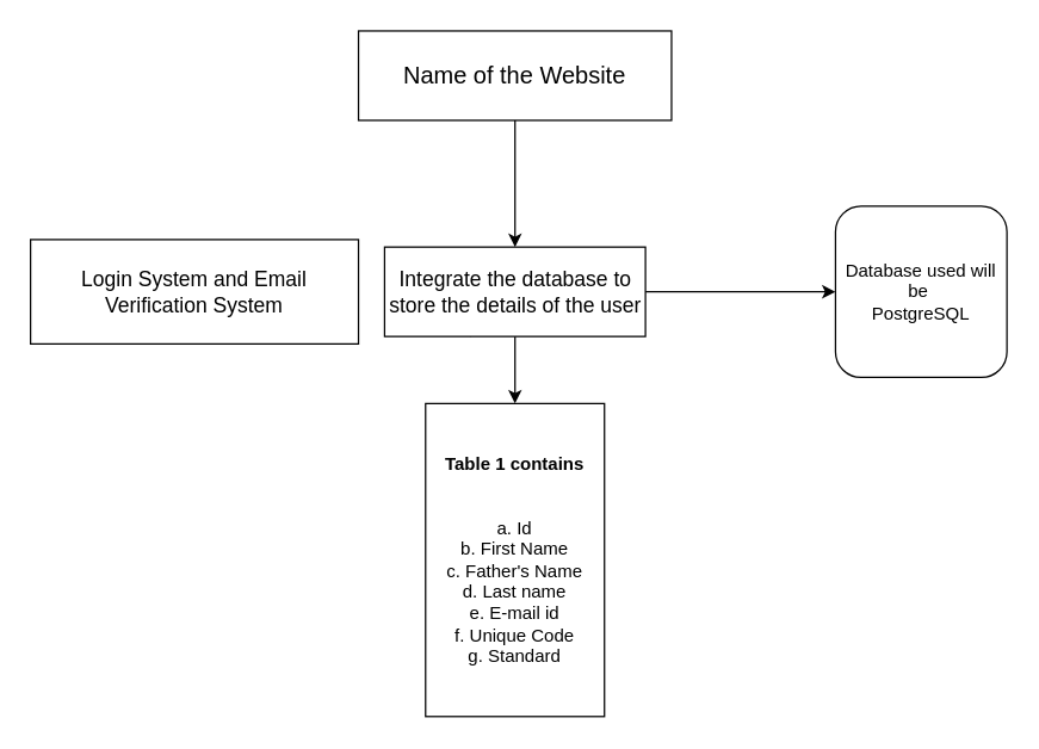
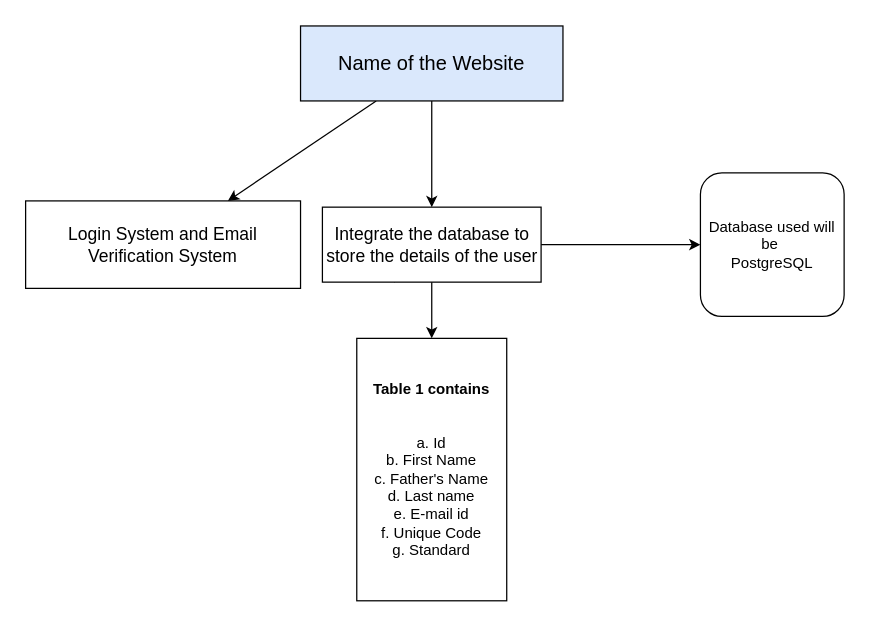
  <mxCell id="0" />
  <mxCell id="1" parent="0" />
+ <mxCell id="2" style="edgeStyle=none;html=1;fontSize=14;" parent="1" source="4" target="5" edge="1"><mxGeometry relative="1" as="geometry"><mxPoint x="50" y="200" as="targetPoint" /></mxGeometry></mxCell>
  <mxCell id="3" style="edgeStyle=none;html=1;fontSize=14;" parent="1" source="4" target="10" edge="1"><mxGeometry relative="1" as="geometry"><mxPoint x="345" y="160" as="targetPoint" /></mxGeometry></mxCell>
- <mxCell id="4" value="&lt;font size=&quot;3&quot;&gt;Name of the Website&lt;/font&gt;" style="rounded=0;whiteSpace=wrap;html=1;" parent="1" vertex="1"><mxGeometry x="240" y="20" width="210" height="60" as="geometry" /></mxCell>
+ <mxCell id="4" value="&lt;font size=&quot;3&quot;&gt;Name of the Website&lt;/font&gt;" style="rounded=0;whiteSpace=wrap;html=1;fillColor=#dae8fc;" parent="1" vertex="1"><mxGeometry x="240" y="20" width="210" height="60" as="geometry" /></mxCell>
  <mxCell id="5" value="Login System and Email Verification System" style="rounded=0;whiteSpace=wrap;html=1;fontSize=14;" parent="1" vertex="1"><mxGeometry x="20" y="160" width="220" height="70" as="geometry" /></mxCell>
  <mxCell id="6" style="edgeStyle=none;html=1;fontSize=14;" parent="1" source="10" edge="1"><mxGeometry relative="1" as="geometry"><mxPoint x="345" y="210" as="targetPoint" /></mxGeometry></mxCell>
  <mxCell id="7" style="edgeStyle=none;html=1;fontSize=14;" parent="1" source="10" edge="1"><mxGeometry relative="1" as="geometry"><mxPoint x="330" y="210" as="targetPoint" /></mxGeometry></mxCell>
  <mxCell id="8" style="edgeStyle=none;html=1;" parent="1" source="10" target="11" edge="1"><mxGeometry relative="1" as="geometry"><mxPoint x="300" y="290" as="targetPoint" /></mxGeometry></mxCell>
  <mxCell id="9" style="edgeStyle=none;html=1;" parent="1" source="10" target="12" edge="1"><mxGeometry relative="1" as="geometry"><mxPoint x="530" y="195" as="targetPoint" /></mxGeometry></mxCell>
  <mxCell id="10" value="Integrate the database to store the details of the user" style="rounded=0;whiteSpace=wrap;html=1;fontSize=14;" parent="1" vertex="1"><mxGeometry x="257.5" y="165" width="175" height="60" as="geometry" /></mxCell>
  <mxCell id="11" value="&lt;b&gt;Table 1 contains&lt;/b&gt;&lt;br&gt;&lt;br&gt;&lt;br&gt;a. Id&lt;br&gt;b. First Name&lt;br&gt;c. Father's Name&lt;br&gt;d. Last name&lt;br&gt;e. E-mail id&lt;br&gt;f. Unique Code&lt;br&gt;g. Standard" style="rounded=0;whiteSpace=wrap;html=1;" parent="1" vertex="1"><mxGeometry x="285" y="270" width="120" height="210" as="geometry" /></mxCell>
  <mxCell id="12" value="Database used will be&amp;nbsp;&lt;br&gt;PostgreSQL" style="whiteSpace=wrap;html=1;aspect=fixed;rounded=1;" parent="1" vertex="1"><mxGeometry x="560" y="137.5" width="115" height="115" as="geometry" /></mxCell>
